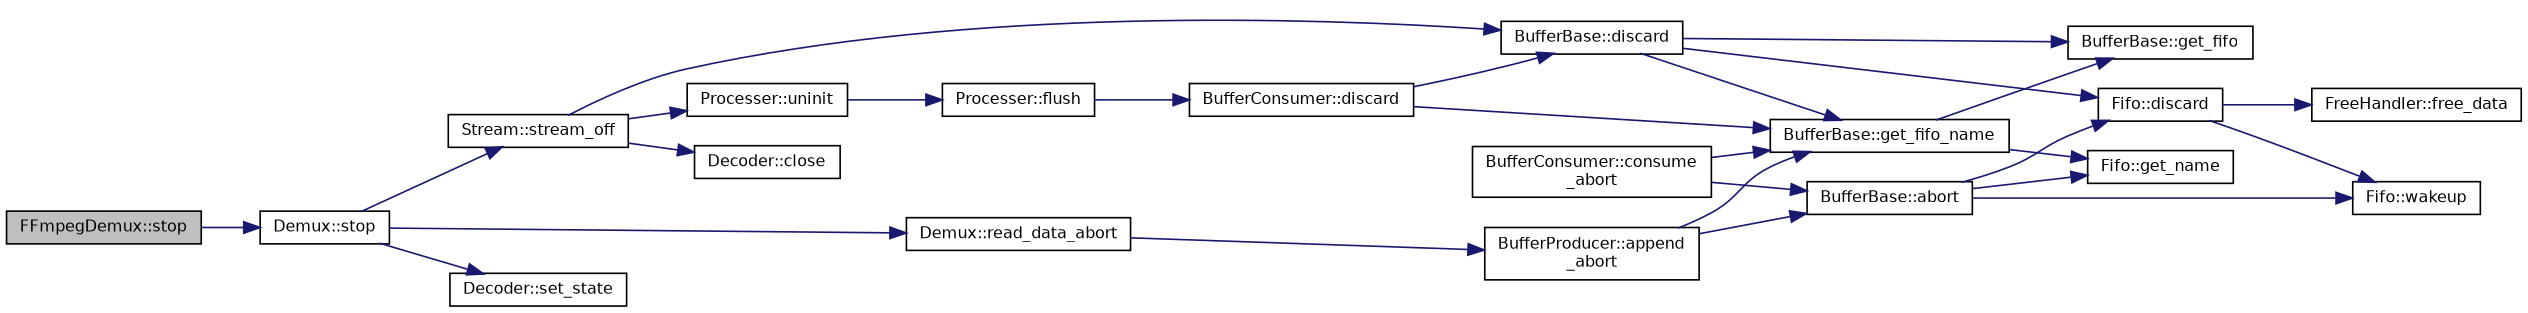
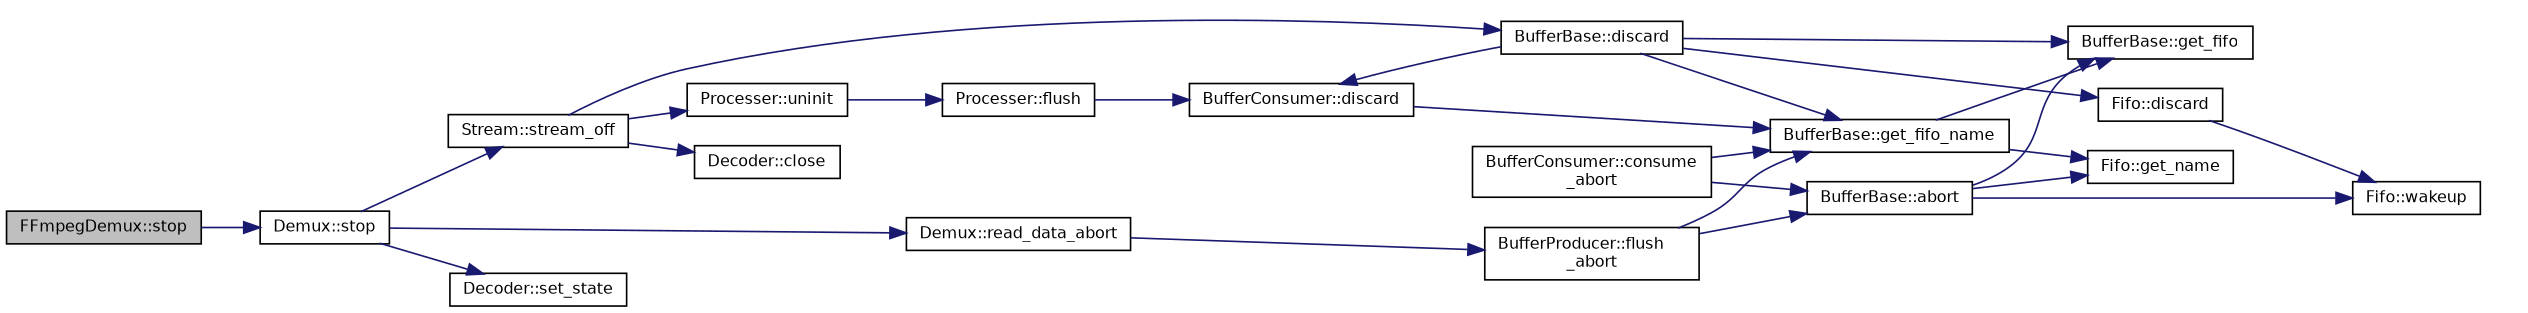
  digraph {
    fontname="DejaVu Sans"
    rankdir=LR
    node [color=black fillcolor=white fontname="DejaVu Sans" fontsize=10 shape=record style=filled]
    edge [color=midnightblue fontname="DejaVu Sans" fontsize=10 labelfontname=Helvetica labelfontsize=10 style=solid]
    n1 [fillcolor=grey75 fontcolor=black height=0.2 label="FFmpegDemux::stop" width=0.4]
    n2 [height=0.2 label="Demux::stop" width=0.4]
    n3 [height=0.2 label="Demux::read_data_abort" width=0.4]
    n4 [height=0.2 label="Decoder::set_state" width=0.4]
    n5 [height=0.2 label="Stream::stream_off" width=0.4]
-   n6 [height=0.2 label="BufferProducer::append\l_abort" width=0.4]
+   n6 [height=0.2 label="BufferProducer::flush\l_abort" width=0.4]
    n7 [height=0.2 label="Decoder::close" width=0.4]
    n8 [height=0.2 label="Processer::uninit" width=0.4]
    n9 [height=0.2 label="BufferBase::discard" width=0.4]
    n10 [height=0.2 label="BufferBase::abort" width=0.4]
    n11 [height=0.2 label="BufferBase::get_fifo_name" width=0.4]
    n12 [height=0.2 label="BufferBase::get_fifo" width=0.4]
    n13 [height=0.2 label="Fifo::get_name" width=0.4]
    n14 [height=0.2 label="Fifo::wakeup" width=0.4]
    n15 [height=0.2 label="BufferConsumer::consume\l_abort" width=0.4]
    n16 [height=0.2 label="Processer::flush" width=0.4]
    n17 [height=0.2 label="BufferConsumer::discard" width=0.4]
    n18 [height=0.2 label="Fifo::discard" width=0.4]
-   n19 [height=0.2 label="FreeHandler::free_data" width=0.4]
    n1 -> n2
    n2 -> n3
    n2 -> n4
    n2 -> n5
    n3 -> n6
    n5 -> n7
    n5 -> n8
    n5 -> n9
    n6 -> n10
    n6 -> n11
    n8 -> n16
    n9 -> n11
    n9 -> n12
    n9 -> n18
-   n10 -> n18
+   n10 -> n12
    n10 -> n13
    n10 -> n14
    n11 -> n12
    n11 -> n13
    n15 -> n10
    n15 -> n11
    n16 -> n17
-   n17 -> n9
+   n9 -> n17
    n17 -> n11
    n18 -> n14
-   n18 -> n19
  }
